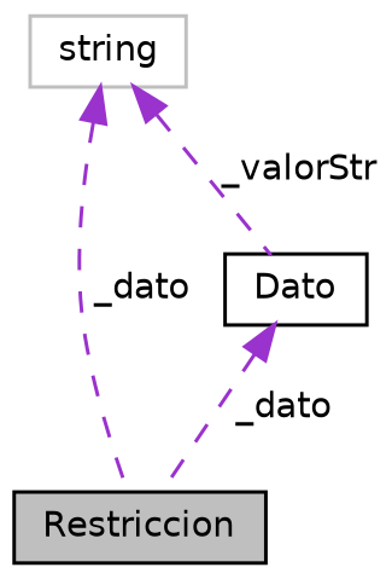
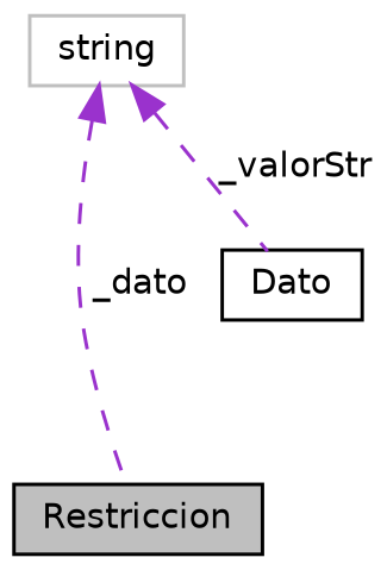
  digraph {
    node [color=black fillcolor=white fontname=Helvetica fontsize=10 shape=record style=filled]
    edge [color=darkorchid3 dir=back fontname=Helvetica fontsize=10 labelfontname=Helvetica labelfontsize=10 style=dashed]
    n1 [fillcolor=grey75 fontcolor=black height=0.2 label=Restriccion width=0.4]
    n2 [height=0.2 label=Dato width=0.4]
    n3 [color=grey75 height=0.2 label=string width=0.4]
-   n2 -> n1 [label=" _dato"]
    n3 -> n1 [label=" _dato"]
    n3 -> n2 [label=" _valorStr"]
  }
